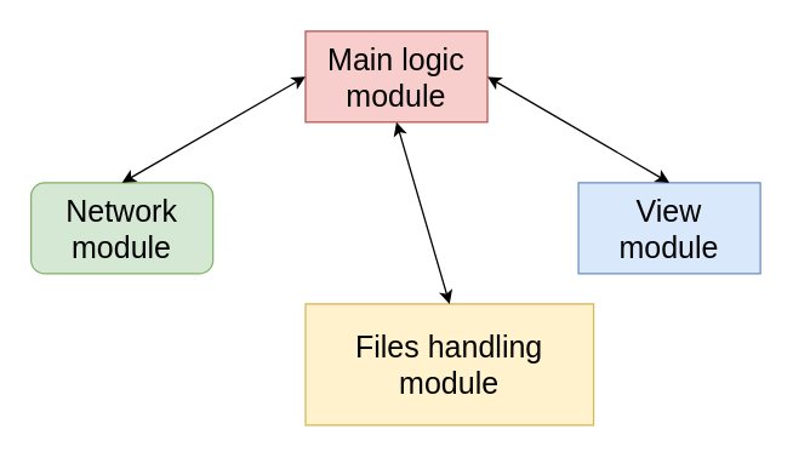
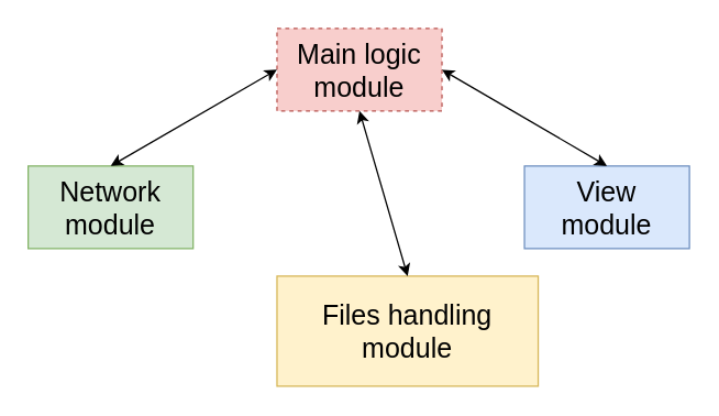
  <mxCell id="0" />
  <mxCell id="1" parent="0" />
- <mxCell id="2" value="Main logic&lt;br&gt;module" style="rounded=0;whiteSpace=wrap;html=1;fontSize=20;fillColor=#f8cecc;strokeColor=#b85450;" vertex="1" parent="1"><mxGeometry x="201" y="20" width="120" height="60" as="geometry" /></mxCell>
- <mxCell id="3" value="Network module" style="whiteSpace=wrap;html=1;fontSize=20;fillColor=#d5e8d4;strokeColor=#82b366;rounded=1;" vertex="1" parent="1"><mxGeometry x="20" y="120" width="120" height="60" as="geometry" /></mxCell>
+ <mxCell id="2" value="Main logic&lt;br&gt;module" style="rounded=0;whiteSpace=wrap;html=1;fontSize=20;fillColor=#f8cecc;strokeColor=#b85450;dashed=1;" vertex="1" parent="1"><mxGeometry x="201" y="20" width="120" height="60" as="geometry" /></mxCell>
+ <mxCell id="3" value="Network module" style="rounded=0;whiteSpace=wrap;html=1;fontSize=20;fillColor=#d5e8d4;strokeColor=#82b366;" vertex="1" parent="1"><mxGeometry x="20" y="120" width="120" height="60" as="geometry" /></mxCell>
  <mxCell id="4" value="View&lt;br&gt;module" style="rounded=0;whiteSpace=wrap;html=1;fontSize=20;fillColor=#dae8fc;strokeColor=#6c8ebf;" vertex="1" parent="1"><mxGeometry x="381" y="120" width="120" height="60" as="geometry" /></mxCell>
  <mxCell id="5" value="Files handling module" style="rounded=0;whiteSpace=wrap;html=1;fontSize=20;fillColor=#fff2cc;strokeColor=#d6b656;" vertex="1" parent="1"><mxGeometry x="201" y="200" width="190" height="80" as="geometry" /></mxCell>
  <mxCell id="6" value="" style="endArrow=classic;startArrow=classic;html=1;rounded=0;exitX=0.5;exitY=0;exitDx=0;exitDy=0;entryX=0.5;entryY=1;entryDx=0;entryDy=0;" edge="1" parent="1" source="5" target="2"><mxGeometry width="50" height="50" relative="1" as="geometry"><mxPoint x="200" y="150" as="sourcePoint" /><mxPoint x="250" y="100" as="targetPoint" /></mxGeometry></mxCell>
  <mxCell id="7" value="" style="endArrow=classic;startArrow=classic;html=1;rounded=0;exitX=0.5;exitY=0;exitDx=0;exitDy=0;entryX=0;entryY=0.5;entryDx=0;entryDy=0;" edge="1" parent="1" source="3" target="2"><mxGeometry width="50" height="50" relative="1" as="geometry"><mxPoint x="120" y="90" as="sourcePoint" /><mxPoint x="170" y="40" as="targetPoint" /></mxGeometry></mxCell>
  <mxCell id="8" value="" style="endArrow=classic;startArrow=classic;html=1;rounded=0;exitX=1;exitY=0.5;exitDx=0;exitDy=0;entryX=0.5;entryY=0;entryDx=0;entryDy=0;" edge="1" parent="1" source="2" target="4"><mxGeometry width="50" height="50" relative="1" as="geometry"><mxPoint x="410" y="40" as="sourcePoint" /><mxPoint x="501" y="-30" as="targetPoint" /></mxGeometry></mxCell>
